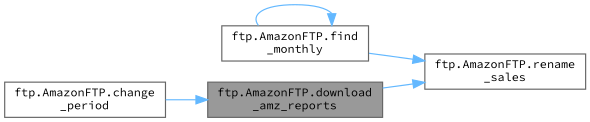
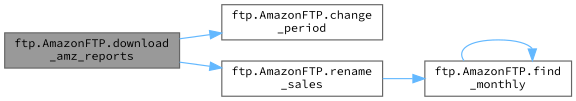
  digraph {
    fontname="Source Code Pro"
    rankdir=LR
    node [color=grey40 fillcolor=white fontname="Source Code Pro" fontsize=10 shape=box style=filled]
    edge [color=steelblue1 fontname="Source Code Pro" fontsize=10 labelfontname=Helvetica labelfontsize=10 style=solid]
    n1 [color=gray40 fillcolor=grey60 fontcolor=black height=0.2 label="ftp.AmazonFTP.download\l_amz_reports" width=0.4]
    n2 [height=0.2 label="ftp.AmazonFTP.change\l_period" width=0.4]
    n3 [height=0.2 label="ftp.AmazonFTP.rename\l_sales" width=0.4]
    n4 [height=0.2 label="ftp.AmazonFTP.find\l_monthly" width=0.4]
-   n2 -> n1
+   n1 -> n2
    n1 -> n3
-   n4 -> n3
+   n3 -> n4
    n4 -> n4
  }
